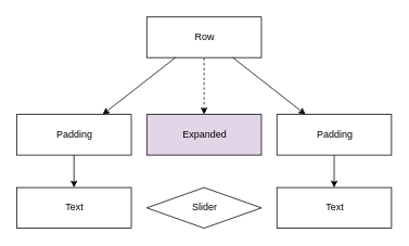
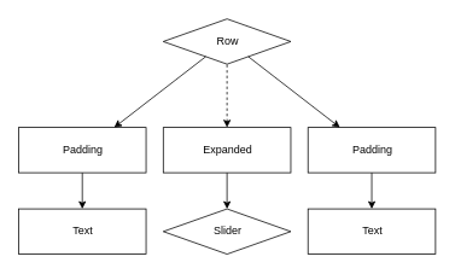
  <mxCell id="0" />
  <mxCell id="1" parent="0" />
- <mxCell id="2" value="Row" style="html=1;" vertex="1" parent="1"><mxGeometry x="180" y="20" width="141" height="50" as="geometry" /></mxCell>
+ <mxCell id="2" value="Row" style="rhombus;html=1;" vertex="1" parent="1"><mxGeometry x="180" y="20" width="141" height="50" as="geometry" /></mxCell>
  <mxCell id="3" value="" style="rounded=0;orthogonalLoop=1;jettySize=auto;html=1;fontSize=12;startArrow=classic;startFill=1;endArrow=none;endFill=0;exitX=0.5;exitY=0;exitDx=0;exitDy=0;dashed=1;" edge="1" parent="1" source="7" target="2"><mxGeometry relative="1" as="geometry"><mxPoint x="310" y="160" as="sourcePoint" /></mxGeometry></mxCell>
  <mxCell id="4" style="edgeStyle=none;rounded=0;orthogonalLoop=1;jettySize=auto;html=1;" edge="1" parent="1" source="5" target="12"><mxGeometry relative="1" as="geometry" /></mxCell>
  <mxCell id="5" value="Padding" style="html=1;" vertex="1" parent="1"><mxGeometry x="20" y="140" width="141" height="50" as="geometry" /></mxCell>
- <mxCell id="7" value="Expanded" style="html=1;fillColor=#e1d5e7;" vertex="1" parent="1"><mxGeometry x="180" y="140" width="141" height="50" as="geometry" /></mxCell>
+ <mxCell id="6" style="edgeStyle=none;rounded=0;orthogonalLoop=1;jettySize=auto;html=1;" edge="1" parent="1" source="7" target="14"><mxGeometry relative="1" as="geometry" /></mxCell>
+ <mxCell id="7" value="Expanded" style="html=1;" vertex="1" parent="1"><mxGeometry x="180" y="140" width="141" height="50" as="geometry" /></mxCell>
  <mxCell id="8" style="edgeStyle=none;rounded=0;orthogonalLoop=1;jettySize=auto;html=1;" edge="1" parent="1" source="9" target="13"><mxGeometry relative="1" as="geometry" /></mxCell>
  <mxCell id="9" value="Padding" style="html=1;" vertex="1" parent="1"><mxGeometry x="340" y="140" width="141" height="50" as="geometry" /></mxCell>
  <mxCell id="10" value="" style="rounded=0;orthogonalLoop=1;jettySize=auto;html=1;fontSize=12;startArrow=classic;startFill=1;endArrow=none;endFill=0;exitX=0.25;exitY=0;exitDx=0;exitDy=0;entryX=0.75;entryY=1;entryDx=0;entryDy=0;" edge="1" parent="1" source="9" target="2"><mxGeometry relative="1" as="geometry"><mxPoint x="260.5" y="150" as="sourcePoint" /><mxPoint x="260.5" y="80" as="targetPoint" /></mxGeometry></mxCell>
  <mxCell id="11" value="" style="rounded=0;orthogonalLoop=1;jettySize=auto;html=1;fontSize=12;startArrow=classic;startFill=1;endArrow=none;endFill=0;exitX=0.75;exitY=0;exitDx=0;exitDy=0;entryX=0.25;entryY=1;entryDx=0;entryDy=0;" edge="1" parent="1" source="5" target="2"><mxGeometry relative="1" as="geometry"><mxPoint x="270.5" y="160" as="sourcePoint" /><mxPoint x="270.5" y="90" as="targetPoint" /></mxGeometry></mxCell>
  <mxCell id="12" value="Text" style="html=1;" vertex="1" parent="1"><mxGeometry x="20" y="230" width="141" height="50" as="geometry" /></mxCell>
  <mxCell id="13" value="Text" style="html=1;" vertex="1" parent="1"><mxGeometry x="340" y="230" width="141" height="50" as="geometry" /></mxCell>
  <mxCell id="14" value="Slider" style="rhombus;html=1;" vertex="1" parent="1"><mxGeometry x="180" y="230" width="141" height="50" as="geometry" /></mxCell>
